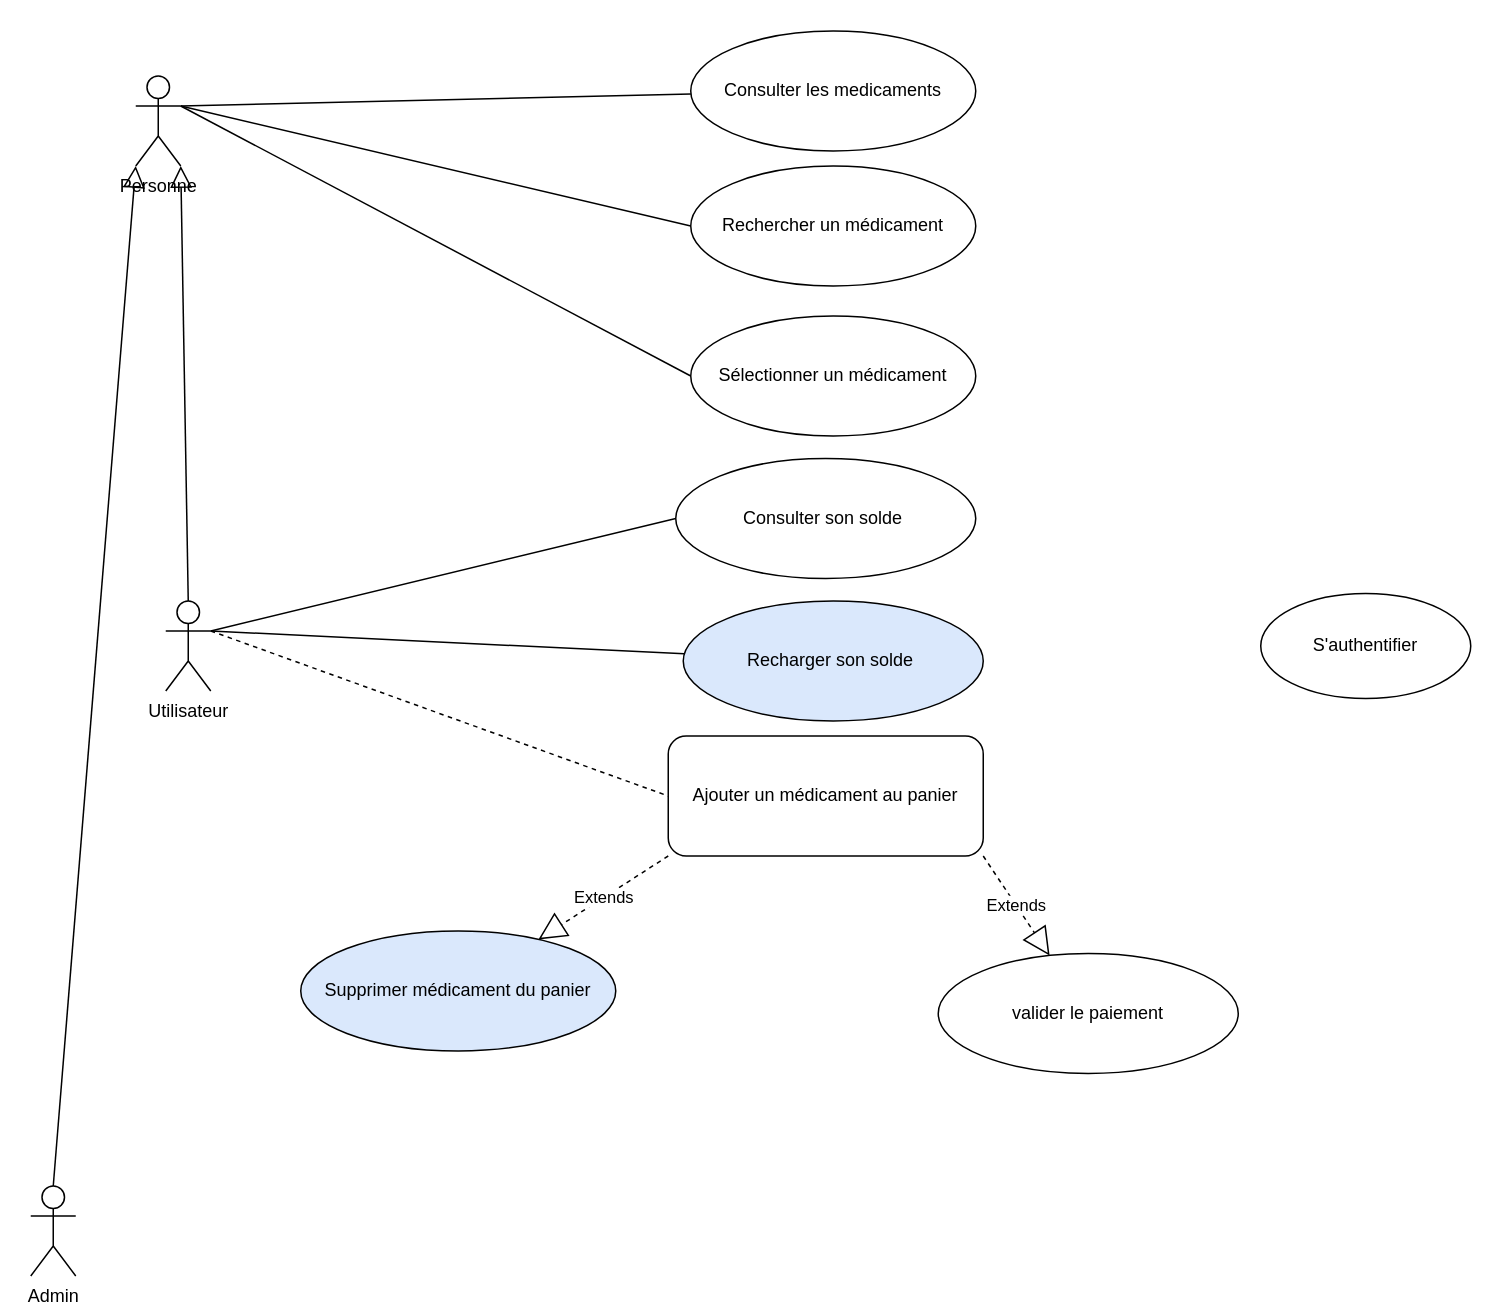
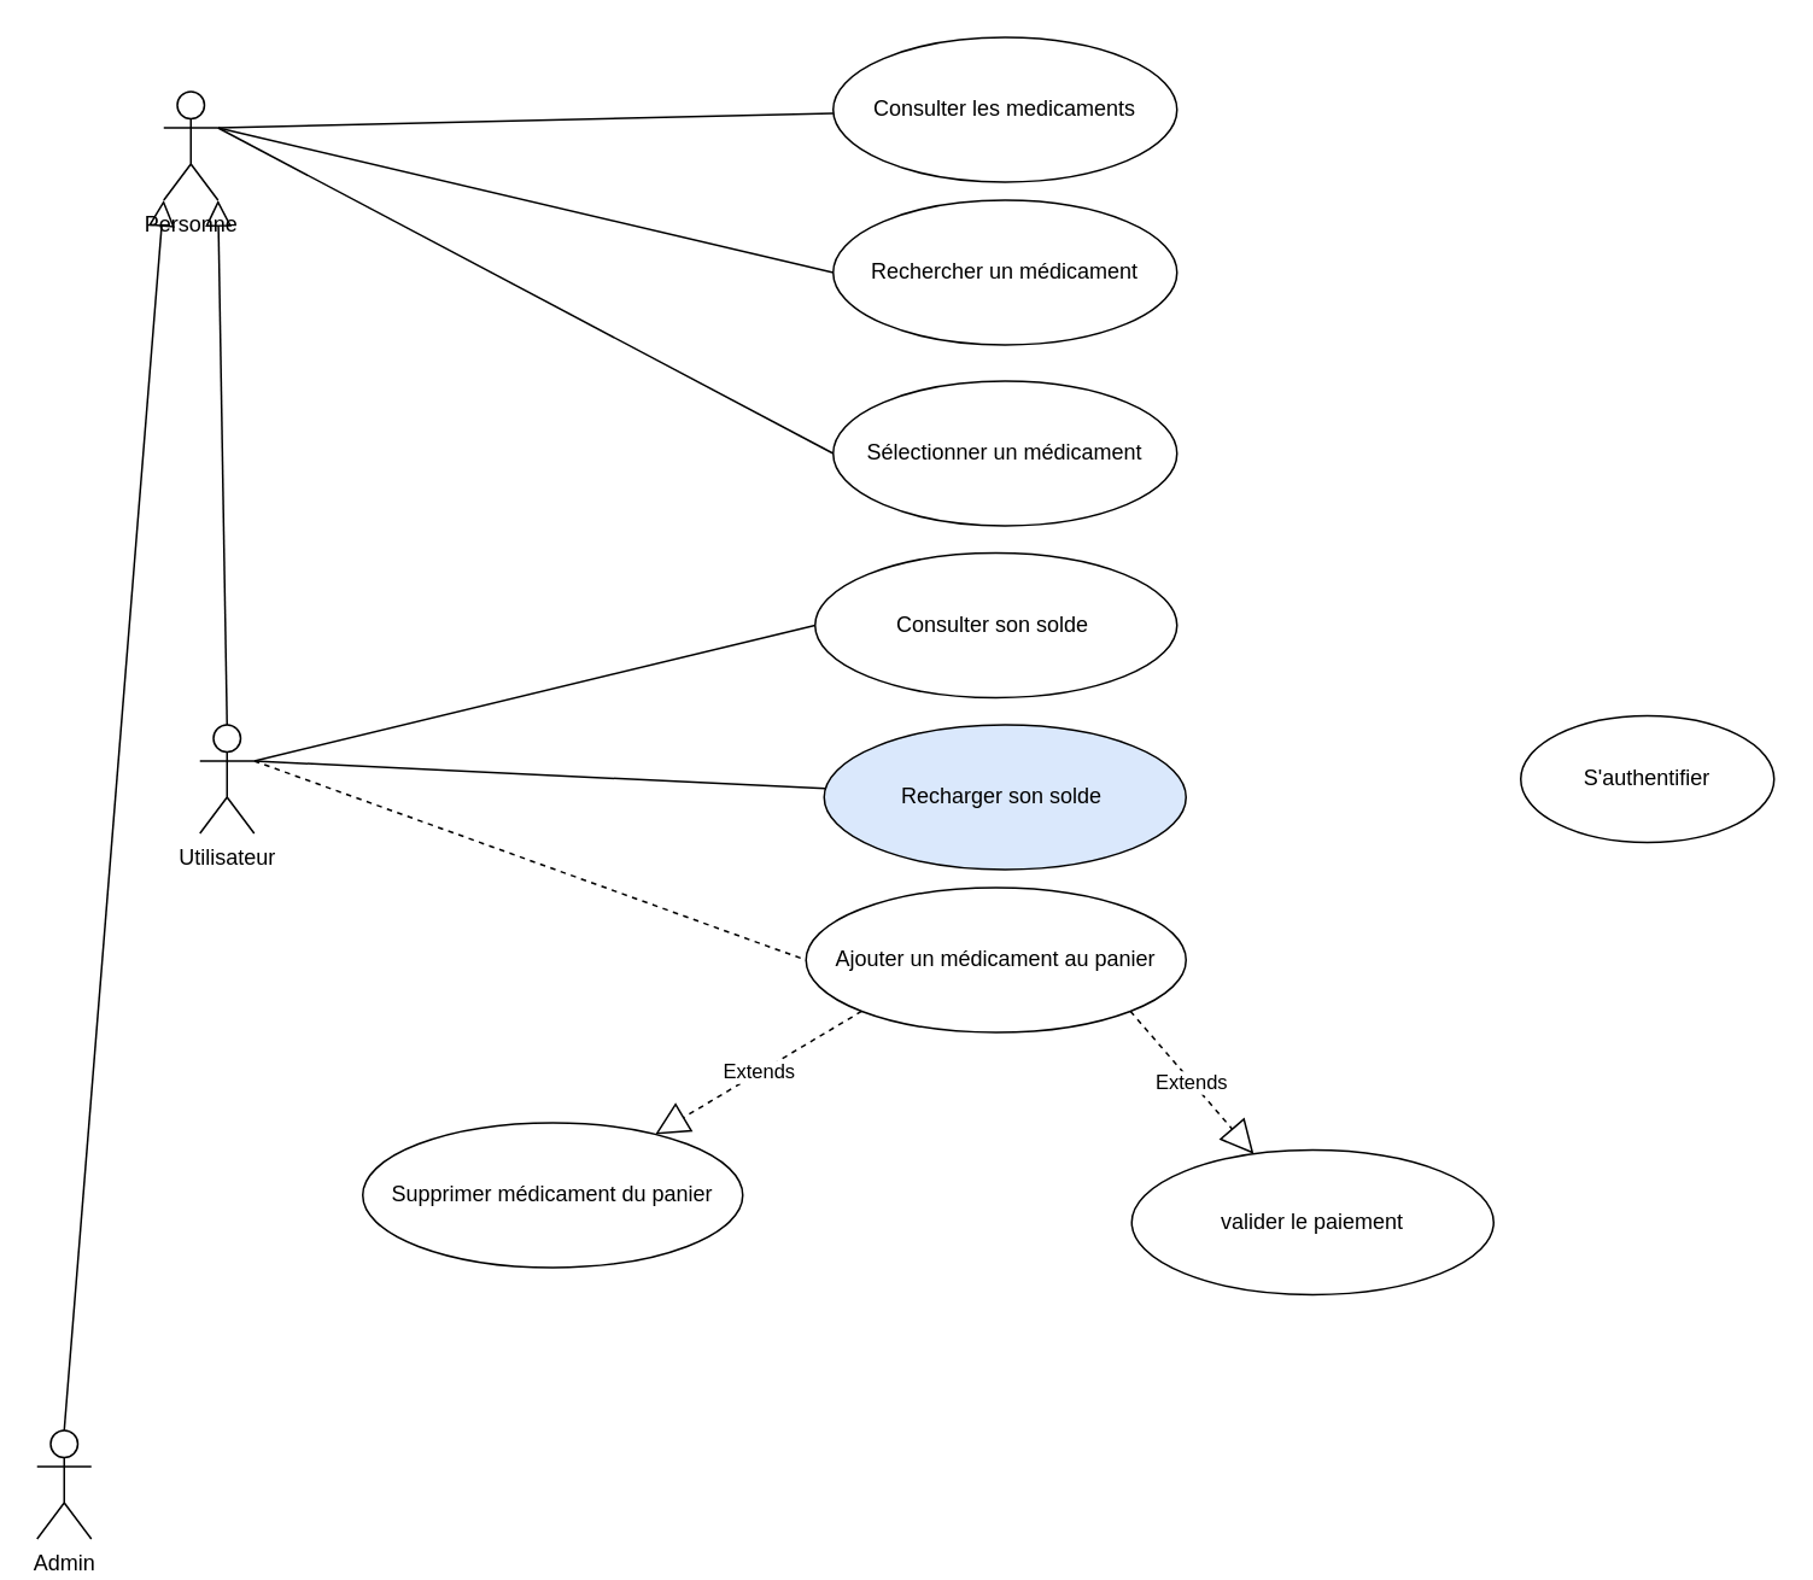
  <mxCell id="0" />
  <mxCell id="1" parent="0" />
  <mxCell id="2" style="rounded=0;orthogonalLoop=1;jettySize=auto;html=1;exitX=1;exitY=0.333;exitDx=0;exitDy=0;exitPerimeter=0;entryX=0;entryY=0.5;entryDx=0;entryDy=0;endArrow=none;endFill=0;" edge="1" parent="1" source="5" target="14"><mxGeometry relative="1" as="geometry" /></mxCell>
  <mxCell id="3" style="rounded=0;orthogonalLoop=1;jettySize=auto;html=1;exitX=1;exitY=0.333;exitDx=0;exitDy=0;exitPerimeter=0;entryX=0;entryY=0.5;entryDx=0;entryDy=0;endArrow=none;endFill=0;" edge="1" parent="1" source="5" target="15"><mxGeometry relative="1" as="geometry" /></mxCell>
  <mxCell id="4" style="edgeStyle=none;rounded=0;orthogonalLoop=1;jettySize=auto;html=1;exitX=1;exitY=0.333;exitDx=0;exitDy=0;exitPerimeter=0;endArrow=none;endFill=0;" edge="1" parent="1" source="5" target="16"><mxGeometry relative="1" as="geometry" /></mxCell>
  <mxCell id="5" value="Personne" style="shape=umlActor;verticalLabelPosition=bottom;verticalAlign=top;html=1;outlineConnect=0;" vertex="1" parent="1"><mxGeometry x="90" y="50" width="30" height="60" as="geometry" /></mxCell>
  <mxCell id="6" style="edgeStyle=none;rounded=0;orthogonalLoop=1;jettySize=auto;html=1;exitX=1;exitY=0.333;exitDx=0;exitDy=0;exitPerimeter=0;entryX=0;entryY=0.5;entryDx=0;entryDy=0;endArrow=none;endFill=0;" edge="1" parent="1" source="9" target="19"><mxGeometry relative="1" as="geometry" /></mxCell>
  <mxCell id="7" style="edgeStyle=none;rounded=0;orthogonalLoop=1;jettySize=auto;html=1;exitX=1;exitY=0.333;exitDx=0;exitDy=0;exitPerimeter=0;endArrow=none;endFill=0;" edge="1" parent="1" source="9" target="20"><mxGeometry relative="1" as="geometry" /></mxCell>
  <mxCell id="8" style="edgeStyle=none;rounded=0;orthogonalLoop=1;jettySize=auto;html=1;exitX=1;exitY=0.333;exitDx=0;exitDy=0;exitPerimeter=0;entryX=0;entryY=0.5;entryDx=0;entryDy=0;endArrow=none;endFill=0;dashed=1;" edge="1" parent="1" source="9" target="17"><mxGeometry relative="1" as="geometry" /></mxCell>
  <mxCell id="9" value="Utilisateur" style="shape=umlActor;verticalLabelPosition=bottom;verticalAlign=top;html=1;outlineConnect=0;" vertex="1" parent="1"><mxGeometry x="110" y="400" width="30" height="60" as="geometry" /></mxCell>
  <mxCell id="10" value="Admin" style="shape=umlActor;verticalLabelPosition=bottom;verticalAlign=top;html=1;outlineConnect=0;" vertex="1" parent="1"><mxGeometry x="20" y="790" width="30" height="60" as="geometry" /></mxCell>
  <mxCell id="11" value="" style="endArrow=block;endFill=0;endSize=12;html=1;rounded=0;exitX=0.5;exitY=0;exitDx=0;exitDy=0;exitPerimeter=0;entryX=0;entryY=1;entryDx=0;entryDy=0;entryPerimeter=0;" edge="1" parent="1" source="10" target="5"><mxGeometry width="160" relative="1" as="geometry"><mxPoint x="280" y="390" as="sourcePoint" /><mxPoint x="90" y="190" as="targetPoint" /></mxGeometry></mxCell>
  <mxCell id="12" value="" style="endArrow=block;endFill=0;endSize=12;html=1;rounded=0;exitX=0.5;exitY=0;exitDx=0;exitDy=0;exitPerimeter=0;entryX=1;entryY=1;entryDx=0;entryDy=0;entryPerimeter=0;" edge="1" parent="1" source="9" target="5"><mxGeometry width="160" relative="1" as="geometry"><mxPoint x="200" y="500" as="sourcePoint" /><mxPoint x="115" y="190" as="targetPoint" /></mxGeometry></mxCell>
  <mxCell id="13" value="S'authentifier" style="ellipse;whiteSpace=wrap;html=1;" vertex="1" parent="1"><mxGeometry x="840" y="395" width="140" height="70" as="geometry" /></mxCell>
  <mxCell id="14" value="Rechercher un médicament" style="ellipse;whiteSpace=wrap;html=1;" vertex="1" parent="1"><mxGeometry x="460" y="110" width="190" height="80" as="geometry" /></mxCell>
  <mxCell id="15" value="Sélectionner un médicament" style="ellipse;whiteSpace=wrap;html=1;" vertex="1" parent="1"><mxGeometry x="460" y="210" width="190" height="80" as="geometry" /></mxCell>
  <mxCell id="16" value="Consulter les medicaments" style="ellipse;whiteSpace=wrap;html=1;" vertex="1" parent="1"><mxGeometry x="460" y="20" width="190" height="80" as="geometry" /></mxCell>
- <mxCell id="17" value="Ajouter un médicament au panier" style="whiteSpace=wrap;html=1;rounded=1;" vertex="1" parent="1"><mxGeometry x="445" y="490" width="210" height="80" as="geometry" /></mxCell>
- <mxCell id="18" value="Supprimer médicament du panier" style="ellipse;whiteSpace=wrap;html=1;fillColor=#dae8fc;" vertex="1" parent="1"><mxGeometry x="200" y="620" width="210" height="80" as="geometry" /></mxCell>
+ <mxCell id="17" value="Ajouter un médicament au panier" style="ellipse;whiteSpace=wrap;html=1;" vertex="1" parent="1"><mxGeometry x="445" y="490" width="210" height="80" as="geometry" /></mxCell>
+ <mxCell id="18" value="Supprimer médicament du panier" style="ellipse;whiteSpace=wrap;html=1;" vertex="1" parent="1"><mxGeometry x="200" y="620" width="210" height="80" as="geometry" /></mxCell>
  <mxCell id="19" value="Consulter son solde&amp;nbsp;" style="ellipse;whiteSpace=wrap;html=1;" vertex="1" parent="1"><mxGeometry x="450" y="305" width="200" height="80" as="geometry" /></mxCell>
  <mxCell id="20" value="Recharger son solde&amp;nbsp;" style="ellipse;whiteSpace=wrap;html=1;fillColor=#dae8fc;" vertex="1" parent="1"><mxGeometry x="455" y="400" width="200" height="80" as="geometry" /></mxCell>
  <mxCell id="21" value="valider le paiement" style="ellipse;whiteSpace=wrap;html=1;" vertex="1" parent="1"><mxGeometry x="625" y="635" width="200" height="80" as="geometry" /></mxCell>
  <mxCell id="22" value="Extends" style="endArrow=block;endSize=16;endFill=0;html=1;rounded=0;exitX=0;exitY=1;exitDx=0;exitDy=0;dashed=1;" edge="1" parent="1" source="17" target="18"><mxGeometry width="160" relative="1" as="geometry"><mxPoint x="420" y="570" as="sourcePoint" /><mxPoint x="580" y="570" as="targetPoint" /></mxGeometry></mxCell>
  <mxCell id="23" value="Extends" style="endArrow=block;endSize=16;endFill=0;html=1;rounded=0;exitX=1;exitY=1;exitDx=0;exitDy=0;dashed=1;" edge="1" parent="1" source="17" target="21"><mxGeometry width="160" relative="1" as="geometry"><mxPoint x="500.858" y="582.824" as="sourcePoint" /><mxPoint x="443.035" y="661.452" as="targetPoint" /></mxGeometry></mxCell>
